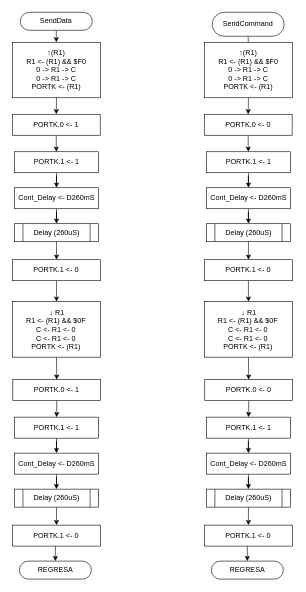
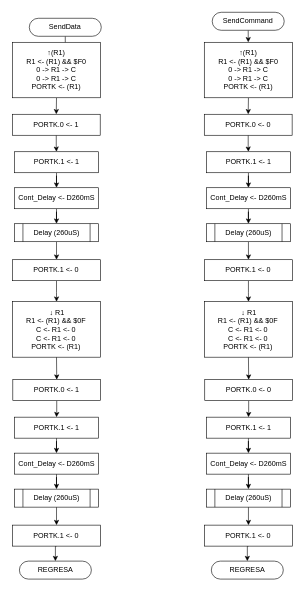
  <mxCell id="0" />
  <mxCell id="1" parent="0" />
  <mxCell id="2" style="edgeStyle=orthogonalEdgeStyle;rounded=0;orthogonalLoop=1;jettySize=auto;html=1;exitX=0.5;exitY=1;exitDx=0;exitDy=0;" parent="1" source="3" target="7" edge="1"><mxGeometry relative="1" as="geometry" /></mxCell>
- <mxCell id="3" value="SendData" style="rounded=1;whiteSpace=wrap;html=1;fontSize=12;glass=0;strokeWidth=1;shadow=0;arcSize=50;" parent="1" vertex="1"><mxGeometry x="33.25" y="20" width="120" height="30" as="geometry" /></mxCell>
+ <mxCell id="3" value="SendData" style="rounded=1;whiteSpace=wrap;html=1;fontSize=12;glass=0;strokeWidth=1;shadow=0;arcSize=50;" parent="1" vertex="1"><mxGeometry x="48.25" y="30" width="120" height="30" as="geometry" /></mxCell>
  <mxCell id="4" style="edgeStyle=orthogonalEdgeStyle;rounded=0;orthogonalLoop=1;jettySize=auto;html=1;exitX=0.5;exitY=1;exitDx=0;exitDy=0;entryX=0.5;entryY=0;entryDx=0;entryDy=0;" parent="1" source="5" target="15" edge="1"><mxGeometry relative="1" as="geometry" /></mxCell>
  <mxCell id="5" value="Delay (260uS)" style="shape=process;whiteSpace=wrap;html=1;backgroundOutline=1;" parent="1" vertex="1"><mxGeometry x="23.64" y="372.5" width="140" height="30" as="geometry" /></mxCell>
  <mxCell id="6" style="edgeStyle=orthogonalEdgeStyle;rounded=0;orthogonalLoop=1;jettySize=auto;html=1;exitX=0.5;exitY=1;exitDx=0;exitDy=0;entryX=0.5;entryY=0;entryDx=0;entryDy=0;" edge="1" parent="1" source="7" target="11"><mxGeometry relative="1" as="geometry" /></mxCell>
  <mxCell id="7" value="↑(R1)&lt;br&gt;R1 &amp;lt;- (R1) &amp;amp;&amp;amp; $F0&lt;br&gt;0 -&amp;gt; R1 -&amp;gt; C&lt;br&gt;0 -&amp;gt; R1 -&amp;gt; C&lt;br&gt;PORTK &amp;lt;- (R1)" style="rounded=0;whiteSpace=wrap;html=1;" parent="1" vertex="1"><mxGeometry x="20" y="70" width="147.25" height="92.5" as="geometry" /></mxCell>
  <mxCell id="8" style="edgeStyle=orthogonalEdgeStyle;rounded=0;orthogonalLoop=1;jettySize=auto;html=1;exitX=0.5;exitY=1;exitDx=0;exitDy=0;" parent="1" source="9" target="5" edge="1"><mxGeometry relative="1" as="geometry" /></mxCell>
  <mxCell id="9" value="Cont_Delay &amp;lt;-&amp;nbsp;&lt;span style=&quot;text-align: left&quot;&gt;D260mS&lt;/span&gt;" style="rounded=0;whiteSpace=wrap;html=1;" parent="1" vertex="1"><mxGeometry x="23.62" y="312.5" width="140.01" height="35" as="geometry" /></mxCell>
  <mxCell id="10" style="edgeStyle=orthogonalEdgeStyle;rounded=0;orthogonalLoop=1;jettySize=auto;html=1;exitX=0.5;exitY=1;exitDx=0;exitDy=0;" edge="1" parent="1" source="11" target="13"><mxGeometry relative="1" as="geometry" /></mxCell>
  <mxCell id="11" value="PORTK.0 &amp;lt;- 1" style="rounded=0;whiteSpace=wrap;html=1;" parent="1" vertex="1"><mxGeometry x="20" y="190" width="146.46" height="35" as="geometry" /></mxCell>
  <mxCell id="12" style="edgeStyle=orthogonalEdgeStyle;rounded=0;orthogonalLoop=1;jettySize=auto;html=1;exitX=0.5;exitY=1;exitDx=0;exitDy=0;" parent="1" source="13" target="9" edge="1"><mxGeometry relative="1" as="geometry" /></mxCell>
  <mxCell id="13" value="PORTK.1 &amp;lt;- 1" style="rounded=0;whiteSpace=wrap;html=1;" parent="1" vertex="1"><mxGeometry x="23.64" y="252.5" width="140.01" height="35" as="geometry" /></mxCell>
  <mxCell id="14" style="edgeStyle=orthogonalEdgeStyle;rounded=0;orthogonalLoop=1;jettySize=auto;html=1;exitX=0.5;exitY=1;exitDx=0;exitDy=0;" edge="1" parent="1" source="15" target="19"><mxGeometry relative="1" as="geometry" /></mxCell>
  <mxCell id="15" value="PORTK.1 &amp;lt;- 0" style="rounded=0;whiteSpace=wrap;html=1;" parent="1" vertex="1"><mxGeometry x="20.39" y="432.5" width="146.46" height="35" as="geometry" /></mxCell>
  <mxCell id="16" style="edgeStyle=orthogonalEdgeStyle;rounded=0;orthogonalLoop=1;jettySize=auto;html=1;exitX=0.5;exitY=1;exitDx=0;exitDy=0;entryX=0.5;entryY=0;entryDx=0;entryDy=0;" edge="1" parent="1" source="17" target="27"><mxGeometry relative="1" as="geometry" /></mxCell>
  <mxCell id="17" value="Delay (260uS)" style="shape=process;whiteSpace=wrap;html=1;backgroundOutline=1;" vertex="1" parent="1"><mxGeometry x="23.64" y="815" width="140" height="30" as="geometry" /></mxCell>
  <mxCell id="18" style="edgeStyle=orthogonalEdgeStyle;rounded=0;orthogonalLoop=1;jettySize=auto;html=1;exitX=0.5;exitY=1;exitDx=0;exitDy=0;entryX=0.5;entryY=0;entryDx=0;entryDy=0;" edge="1" parent="1" source="19" target="23"><mxGeometry relative="1" as="geometry" /></mxCell>
  <mxCell id="19" value="&amp;nbsp;↓ R1&lt;br&gt;R1 &amp;lt;- (R1) &amp;amp;&amp;amp; $0F&lt;br&gt;C &amp;lt;- R1 &amp;lt;- 0&lt;br&gt;C &amp;lt;- R1 &amp;lt;- 0&lt;br&gt;PORTK &amp;lt;- (R1)" style="rounded=0;whiteSpace=wrap;html=1;" vertex="1" parent="1"><mxGeometry x="20.4" y="502.5" width="146.46" height="92.5" as="geometry" /></mxCell>
  <mxCell id="20" style="edgeStyle=orthogonalEdgeStyle;rounded=0;orthogonalLoop=1;jettySize=auto;html=1;exitX=0.5;exitY=1;exitDx=0;exitDy=0;" edge="1" parent="1" source="21" target="17"><mxGeometry relative="1" as="geometry" /></mxCell>
  <mxCell id="21" value="Cont_Delay &amp;lt;-&amp;nbsp;&lt;span style=&quot;text-align: left&quot;&gt;D260mS&lt;/span&gt;" style="rounded=0;whiteSpace=wrap;html=1;" vertex="1" parent="1"><mxGeometry x="23.62" y="755" width="140.01" height="35" as="geometry" /></mxCell>
  <mxCell id="22" style="edgeStyle=orthogonalEdgeStyle;rounded=0;orthogonalLoop=1;jettySize=auto;html=1;exitX=0.5;exitY=1;exitDx=0;exitDy=0;" edge="1" parent="1" source="23" target="25"><mxGeometry relative="1" as="geometry" /></mxCell>
  <mxCell id="23" value="PORTK.0 &amp;lt;- 1" style="rounded=0;whiteSpace=wrap;html=1;" vertex="1" parent="1"><mxGeometry x="20.79" y="632.5" width="146.46" height="35" as="geometry" /></mxCell>
  <mxCell id="24" style="edgeStyle=orthogonalEdgeStyle;rounded=0;orthogonalLoop=1;jettySize=auto;html=1;exitX=0.5;exitY=1;exitDx=0;exitDy=0;" edge="1" parent="1" source="25" target="21"><mxGeometry relative="1" as="geometry" /></mxCell>
  <mxCell id="25" value="PORTK.1 &amp;lt;- 1" style="rounded=0;whiteSpace=wrap;html=1;" vertex="1" parent="1"><mxGeometry x="23.64" y="695" width="140.01" height="35" as="geometry" /></mxCell>
  <mxCell id="26" style="edgeStyle=orthogonalEdgeStyle;rounded=0;orthogonalLoop=1;jettySize=auto;html=1;exitX=0.5;exitY=1;exitDx=0;exitDy=0;entryX=0.5;entryY=0;entryDx=0;entryDy=0;" edge="1" parent="1" source="27" target="28"><mxGeometry relative="1" as="geometry" /></mxCell>
  <mxCell id="27" value="PORTK.1 &amp;lt;- 0" style="rounded=0;whiteSpace=wrap;html=1;" vertex="1" parent="1"><mxGeometry x="20.39" y="875" width="146.46" height="35" as="geometry" /></mxCell>
  <mxCell id="28" value="REGRESA" style="rounded=1;whiteSpace=wrap;html=1;fontSize=12;glass=0;strokeWidth=1;shadow=0;arcSize=50;" vertex="1" parent="1"><mxGeometry x="31.76" y="935" width="120" height="30" as="geometry" /></mxCell>
  <mxCell id="29" style="edgeStyle=orthogonalEdgeStyle;rounded=0;orthogonalLoop=1;jettySize=auto;html=1;exitX=0.5;exitY=1;exitDx=0;exitDy=0;" edge="1" parent="1" source="30" target="34"><mxGeometry relative="1" as="geometry" /></mxCell>
- <mxCell id="30" value="SendCommand" style="rounded=1;whiteSpace=wrap;html=1;fontSize=12;glass=0;strokeWidth=1;shadow=0;arcSize=50;" vertex="1" parent="1"><mxGeometry x="353.25" y="20" width="120" height="40" as="geometry" /></mxCell>
+ <mxCell id="30" value="SendCommand" style="rounded=1;whiteSpace=wrap;html=1;fontSize=12;glass=0;strokeWidth=1;shadow=0;arcSize=50;" vertex="1" parent="1"><mxGeometry x="353.25" y="20" width="120" height="30" as="geometry" /></mxCell>
  <mxCell id="31" style="edgeStyle=orthogonalEdgeStyle;rounded=0;orthogonalLoop=1;jettySize=auto;html=1;exitX=0.5;exitY=1;exitDx=0;exitDy=0;entryX=0.5;entryY=0;entryDx=0;entryDy=0;" edge="1" parent="1" source="32" target="42"><mxGeometry relative="1" as="geometry" /></mxCell>
  <mxCell id="32" value="Delay (260uS)" style="shape=process;whiteSpace=wrap;html=1;backgroundOutline=1;" vertex="1" parent="1"><mxGeometry x="343.64" y="372.5" width="140" height="30" as="geometry" /></mxCell>
  <mxCell id="33" style="edgeStyle=orthogonalEdgeStyle;rounded=0;orthogonalLoop=1;jettySize=auto;html=1;exitX=0.5;exitY=1;exitDx=0;exitDy=0;entryX=0.5;entryY=0;entryDx=0;entryDy=0;" edge="1" parent="1" source="34" target="38"><mxGeometry relative="1" as="geometry" /></mxCell>
  <mxCell id="34" value="↑(R1)&lt;br&gt;R1 &amp;lt;- (R1) &amp;amp;&amp;amp; $F0&lt;br&gt;0 -&amp;gt; R1 -&amp;gt; C&lt;br&gt;0 -&amp;gt; R1 -&amp;gt; C&lt;br&gt;PORTK &amp;lt;- (R1)" style="rounded=0;whiteSpace=wrap;html=1;" vertex="1" parent="1"><mxGeometry x="340" y="70" width="147.25" height="92.5" as="geometry" /></mxCell>
  <mxCell id="35" style="edgeStyle=orthogonalEdgeStyle;rounded=0;orthogonalLoop=1;jettySize=auto;html=1;exitX=0.5;exitY=1;exitDx=0;exitDy=0;" edge="1" parent="1" source="36" target="32"><mxGeometry relative="1" as="geometry" /></mxCell>
  <mxCell id="36" value="Cont_Delay &amp;lt;-&amp;nbsp;&lt;span style=&quot;text-align: left&quot;&gt;D260mS&lt;/span&gt;" style="rounded=0;whiteSpace=wrap;html=1;" vertex="1" parent="1"><mxGeometry x="343.62" y="312.5" width="140.01" height="35" as="geometry" /></mxCell>
  <mxCell id="37" style="edgeStyle=orthogonalEdgeStyle;rounded=0;orthogonalLoop=1;jettySize=auto;html=1;exitX=0.5;exitY=1;exitDx=0;exitDy=0;" edge="1" parent="1" source="38" target="40"><mxGeometry relative="1" as="geometry" /></mxCell>
  <mxCell id="38" value="PORTK.0 &amp;lt;- 0" style="rounded=0;whiteSpace=wrap;html=1;" vertex="1" parent="1"><mxGeometry x="340" y="190" width="146.46" height="35" as="geometry" /></mxCell>
  <mxCell id="39" style="edgeStyle=orthogonalEdgeStyle;rounded=0;orthogonalLoop=1;jettySize=auto;html=1;exitX=0.5;exitY=1;exitDx=0;exitDy=0;" edge="1" parent="1" source="40" target="36"><mxGeometry relative="1" as="geometry" /></mxCell>
  <mxCell id="40" value="PORTK.1 &amp;lt;- 1" style="rounded=0;whiteSpace=wrap;html=1;" vertex="1" parent="1"><mxGeometry x="343.64" y="252.5" width="140.01" height="35" as="geometry" /></mxCell>
  <mxCell id="41" style="edgeStyle=orthogonalEdgeStyle;rounded=0;orthogonalLoop=1;jettySize=auto;html=1;exitX=0.5;exitY=1;exitDx=0;exitDy=0;" edge="1" parent="1" source="42" target="46"><mxGeometry relative="1" as="geometry" /></mxCell>
  <mxCell id="42" value="PORTK.1 &amp;lt;- 0" style="rounded=0;whiteSpace=wrap;html=1;" vertex="1" parent="1"><mxGeometry x="340.39" y="432.5" width="146.46" height="35" as="geometry" /></mxCell>
  <mxCell id="43" style="edgeStyle=orthogonalEdgeStyle;rounded=0;orthogonalLoop=1;jettySize=auto;html=1;exitX=0.5;exitY=1;exitDx=0;exitDy=0;entryX=0.5;entryY=0;entryDx=0;entryDy=0;" edge="1" parent="1" source="44" target="54"><mxGeometry relative="1" as="geometry" /></mxCell>
  <mxCell id="44" value="Delay (260uS)" style="shape=process;whiteSpace=wrap;html=1;backgroundOutline=1;" vertex="1" parent="1"><mxGeometry x="343.64" y="815" width="140" height="30" as="geometry" /></mxCell>
  <mxCell id="45" style="edgeStyle=orthogonalEdgeStyle;rounded=0;orthogonalLoop=1;jettySize=auto;html=1;exitX=0.5;exitY=1;exitDx=0;exitDy=0;entryX=0.5;entryY=0;entryDx=0;entryDy=0;" edge="1" parent="1" source="46" target="50"><mxGeometry relative="1" as="geometry" /></mxCell>
  <mxCell id="46" value="&amp;nbsp;↓ R1&lt;br&gt;R1 &amp;lt;- (R1) &amp;amp;&amp;amp; $0F&lt;br&gt;C &amp;lt;- R1 &amp;lt;- 0&lt;br&gt;C &amp;lt;- R1 &amp;lt;- 0&lt;br&gt;PORTK &amp;lt;- (R1)" style="rounded=0;whiteSpace=wrap;html=1;" vertex="1" parent="1"><mxGeometry x="340.4" y="502.5" width="146.46" height="92.5" as="geometry" /></mxCell>
  <mxCell id="47" style="edgeStyle=orthogonalEdgeStyle;rounded=0;orthogonalLoop=1;jettySize=auto;html=1;exitX=0.5;exitY=1;exitDx=0;exitDy=0;" edge="1" parent="1" source="48" target="44"><mxGeometry relative="1" as="geometry" /></mxCell>
  <mxCell id="48" value="Cont_Delay &amp;lt;-&amp;nbsp;&lt;span style=&quot;text-align: left&quot;&gt;D260mS&lt;/span&gt;" style="rounded=0;whiteSpace=wrap;html=1;" vertex="1" parent="1"><mxGeometry x="343.62" y="755" width="140.01" height="35" as="geometry" /></mxCell>
  <mxCell id="49" style="edgeStyle=orthogonalEdgeStyle;rounded=0;orthogonalLoop=1;jettySize=auto;html=1;exitX=0.5;exitY=1;exitDx=0;exitDy=0;" edge="1" parent="1" source="50" target="52"><mxGeometry relative="1" as="geometry" /></mxCell>
  <mxCell id="50" value="PORTK.0 &amp;lt;- 0" style="rounded=0;whiteSpace=wrap;html=1;" vertex="1" parent="1"><mxGeometry x="340.79" y="632.5" width="146.46" height="35" as="geometry" /></mxCell>
  <mxCell id="51" style="edgeStyle=orthogonalEdgeStyle;rounded=0;orthogonalLoop=1;jettySize=auto;html=1;exitX=0.5;exitY=1;exitDx=0;exitDy=0;" edge="1" parent="1" source="52" target="48"><mxGeometry relative="1" as="geometry" /></mxCell>
  <mxCell id="52" value="PORTK.1 &amp;lt;- 1" style="rounded=0;whiteSpace=wrap;html=1;" vertex="1" parent="1"><mxGeometry x="343.64" y="695" width="140.01" height="35" as="geometry" /></mxCell>
  <mxCell id="53" style="edgeStyle=orthogonalEdgeStyle;rounded=0;orthogonalLoop=1;jettySize=auto;html=1;exitX=0.5;exitY=1;exitDx=0;exitDy=0;entryX=0.5;entryY=0;entryDx=0;entryDy=0;" edge="1" parent="1" source="54" target="55"><mxGeometry relative="1" as="geometry" /></mxCell>
  <mxCell id="54" value="PORTK.1 &amp;lt;- 0" style="rounded=0;whiteSpace=wrap;html=1;" vertex="1" parent="1"><mxGeometry x="340.39" y="875" width="146.46" height="35" as="geometry" /></mxCell>
  <mxCell id="55" value="REGRESA" style="rounded=1;whiteSpace=wrap;html=1;fontSize=12;glass=0;strokeWidth=1;shadow=0;arcSize=50;" vertex="1" parent="1"><mxGeometry x="351.76" y="935" width="120" height="30" as="geometry" /></mxCell>
